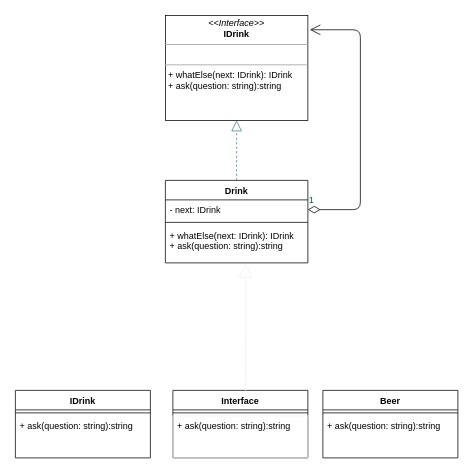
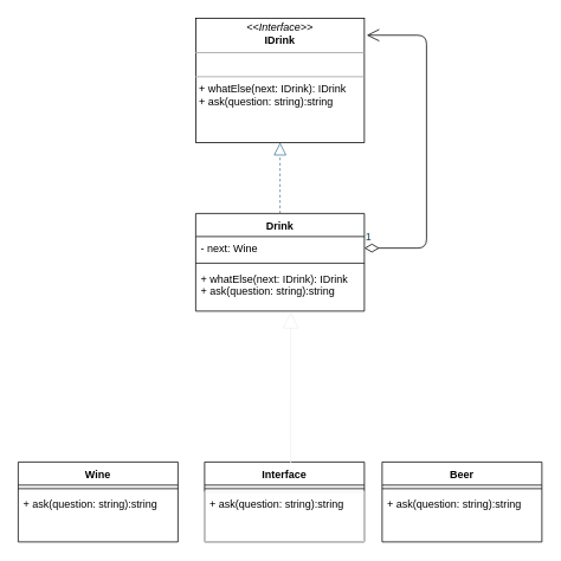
  <mxCell id="0" />
  <mxCell id="1" parent="0" />
  <mxCell id="2" value="&lt;p style=&quot;margin: 4px 0px 0px ; text-align: center&quot;&gt;&lt;font style=&quot;background-color: rgb(255 , 255 , 255)&quot; color=&quot;#000000&quot;&gt;&lt;i&gt;&amp;lt;&amp;lt;Interface&amp;gt;&amp;gt;&lt;/i&gt;&lt;br&gt;&lt;b&gt;IDrink&lt;/b&gt;&lt;/font&gt;&lt;/p&gt;&lt;hr size=&quot;1&quot;&gt;&lt;p style=&quot;margin: 0px 0px 0px 4px&quot;&gt;&lt;font style=&quot;background-color: rgb(255 , 255 , 255)&quot; color=&quot;#000000&quot;&gt;&lt;br&gt;&lt;/font&gt;&lt;/p&gt;&lt;hr size=&quot;1&quot;&gt;&lt;p style=&quot;margin: 0px 0px 0px 4px&quot;&gt;&lt;font style=&quot;background-color: rgb(255 , 255 , 255)&quot; color=&quot;#000000&quot;&gt;+ whatElse(next: IDrink): IDrink&lt;br&gt;+ ask(question: string):string&lt;/font&gt;&lt;/p&gt;" style="verticalAlign=top;align=left;overflow=fill;fontSize=12;fontFamily=Helvetica;html=1;fontColor=#1D3557;fillColor=none;" parent="1" vertex="1"><mxGeometry x="220" y="20" width="190" height="140" as="geometry" /></mxCell>
  <mxCell id="3" value="Drink" style="swimlane;fontStyle=1;align=center;verticalAlign=top;childLayout=stackLayout;horizontal=1;startSize=26;horizontalStack=0;resizeParent=1;resizeParentMax=0;resizeLast=0;collapsible=1;marginBottom=0;fillColor=none;" parent="1" vertex="1"><mxGeometry x="220" y="240" width="190" height="110" as="geometry" /></mxCell>
- <mxCell id="4" value="- next: IDrink" style="text;strokeColor=none;fillColor=none;align=left;verticalAlign=top;spacingLeft=4;spacingRight=4;overflow=hidden;rotatable=0;points=[[0,0.5],[1,0.5]];portConstraint=eastwest;" parent="3" vertex="1"><mxGeometry y="26" width="190" height="26" as="geometry" /></mxCell>
+ <mxCell id="4" value="- next: Wine" style="text;strokeColor=none;fillColor=none;align=left;verticalAlign=top;spacingLeft=4;spacingRight=4;overflow=hidden;rotatable=0;points=[[0,0.5],[1,0.5]];portConstraint=eastwest;" parent="3" vertex="1"><mxGeometry y="26" width="190" height="26" as="geometry" /></mxCell>
  <mxCell id="5" value="" style="line;strokeWidth=1;fillColor=none;align=left;verticalAlign=middle;spacingTop=-1;spacingLeft=3;spacingRight=3;rotatable=0;labelPosition=right;points=[];portConstraint=eastwest;labelBackgroundColor=#F1FAEE;fontColor=#1D3557;" parent="3" vertex="1"><mxGeometry y="52" width="190" height="8" as="geometry" /></mxCell>
  <mxCell id="6" value="+ whatElse(next: IDrink): IDrink&#10;+ ask(question: string):string&#10;" style="text;strokeColor=none;fillColor=none;align=left;verticalAlign=top;spacingLeft=4;spacingRight=4;overflow=hidden;rotatable=0;points=[[0,0.5],[1,0.5]];portConstraint=eastwest;" parent="3" vertex="1"><mxGeometry y="60" width="190" height="50" as="geometry" /></mxCell>
- <mxCell id="7" value="IDrink" style="swimlane;fontStyle=1;align=center;verticalAlign=top;childLayout=stackLayout;horizontal=1;startSize=26;horizontalStack=0;resizeParent=1;resizeParentMax=0;resizeLast=0;collapsible=1;marginBottom=0;" parent="1" vertex="1"><mxGeometry x="20" y="520" width="180" height="90" as="geometry" /></mxCell>
+ <mxCell id="7" value="Wine" style="swimlane;fontStyle=1;align=center;verticalAlign=top;childLayout=stackLayout;horizontal=1;startSize=26;horizontalStack=0;resizeParent=1;resizeParentMax=0;resizeLast=0;collapsible=1;marginBottom=0;" parent="1" vertex="1"><mxGeometry x="20" y="520" width="180" height="90" as="geometry" /></mxCell>
  <mxCell id="8" value="" style="line;strokeWidth=1;fillColor=none;align=left;verticalAlign=middle;spacingTop=-1;spacingLeft=3;spacingRight=3;rotatable=0;labelPosition=right;points=[];portConstraint=eastwest;labelBackgroundColor=#F1FAEE;fontColor=#1D3557;" parent="7" vertex="1"><mxGeometry y="26" width="180" height="8" as="geometry" /></mxCell>
  <mxCell id="9" value="+ ask(question: string):string" style="text;strokeColor=none;fillColor=none;align=left;verticalAlign=top;spacingLeft=4;spacingRight=4;overflow=hidden;rotatable=0;points=[[0,0.5],[1,0.5]];portConstraint=eastwest;" parent="7" vertex="1"><mxGeometry y="34" width="180" height="56" as="geometry" /></mxCell>
  <mxCell id="10" value="Beer" style="swimlane;fontStyle=1;align=center;verticalAlign=top;childLayout=stackLayout;horizontal=1;startSize=26;horizontalStack=0;resizeParent=1;resizeParentMax=0;resizeLast=0;collapsible=1;marginBottom=0;" parent="1" vertex="1"><mxGeometry x="430" y="520" width="180" height="90" as="geometry" /></mxCell>
  <mxCell id="11" value="" style="line;strokeWidth=1;fillColor=none;align=left;verticalAlign=middle;spacingTop=-1;spacingLeft=3;spacingRight=3;rotatable=0;labelPosition=right;points=[];portConstraint=eastwest;labelBackgroundColor=#F1FAEE;fontColor=#1D3557;" parent="10" vertex="1"><mxGeometry y="26" width="180" height="8" as="geometry" /></mxCell>
  <mxCell id="12" value="+ ask(question: string):string" style="text;fillColor=none;align=left;verticalAlign=top;spacingLeft=4;spacingRight=4;overflow=hidden;rotatable=0;points=[[0,0.5],[1,0.5]];portConstraint=eastwest;" parent="10" vertex="1"><mxGeometry y="34" width="180" height="56" as="geometry" /></mxCell>
  <mxCell id="13" value="Interface" style="swimlane;fontStyle=1;align=center;verticalAlign=top;childLayout=stackLayout;horizontal=1;startSize=26;horizontalStack=0;resizeParent=1;resizeParentMax=0;resizeLast=0;collapsible=1;marginBottom=0;" parent="1" vertex="1"><mxGeometry x="230" y="520" width="180" height="90" as="geometry" /></mxCell>
  <mxCell id="14" value="" style="line;strokeWidth=1;fillColor=none;align=left;verticalAlign=middle;spacingTop=-1;spacingLeft=3;spacingRight=3;rotatable=0;labelPosition=right;points=[];portConstraint=eastwest;labelBackgroundColor=#F1FAEE;fontColor=#1D3557;" parent="13" vertex="1"><mxGeometry y="26" width="180" height="8" as="geometry" /></mxCell>
  <mxCell id="15" value="+ ask(question: string):string" style="text;fillColor=none;align=left;verticalAlign=top;spacingLeft=4;spacingRight=4;overflow=hidden;rotatable=0;points=[[0,0.5],[1,0.5]];portConstraint=eastwest;strokeColor=#f0f0f0;" parent="13" vertex="1"><mxGeometry y="34" width="180" height="56" as="geometry" /></mxCell>
  <mxCell id="16" value="" style="endArrow=block;dashed=1;endFill=0;endSize=12;html=1;exitX=0.5;exitY=0;exitDx=0;exitDy=0;entryX=0.5;entryY=1;entryDx=0;entryDy=0;labelBackgroundColor=#F1FAEE;strokeColor=#457B9D;fontColor=#1D3557;" parent="1" source="3" target="2" edge="1"><mxGeometry width="160" relative="1" as="geometry"><mxPoint x="220" y="330" as="sourcePoint" /><mxPoint x="380" y="330" as="targetPoint" /></mxGeometry></mxCell>
  <mxCell id="17" value="1" style="endArrow=open;html=1;endSize=12;startArrow=diamondThin;startSize=14;startFill=0;edgeStyle=orthogonalEdgeStyle;align=left;verticalAlign=bottom;exitX=1;exitY=0.5;exitDx=0;exitDy=0;entryX=1.014;entryY=0.137;entryDx=0;entryDy=0;entryPerimeter=0;labelBackgroundColor=#F1FAEE;fontColor=#1D3557;" parent="1" source="4" target="2" edge="1"><mxGeometry x="-1" y="3" relative="1" as="geometry"><mxPoint x="220" y="330" as="sourcePoint" /><mxPoint x="380" y="330" as="targetPoint" /><Array as="points"><mxPoint x="480" y="279" /><mxPoint x="480" y="39" /></Array></mxGeometry></mxCell>
  <mxCell id="18" value="" style="endArrow=block;endSize=16;endFill=0;html=1;fontColor=#f0f0f0;strokeColor=#f0f0f0;exitX=0.539;exitY=0.011;exitDx=0;exitDy=0;entryX=0.563;entryY=1.02;entryDx=0;entryDy=0;entryPerimeter=0;exitPerimeter=0;" edge="1" parent="1" source="13" target="6"><mxGeometry width="160" relative="1" as="geometry"><mxPoint x="315" y="500" as="sourcePoint" /><mxPoint x="380" y="580" as="targetPoint" /></mxGeometry></mxCell>
